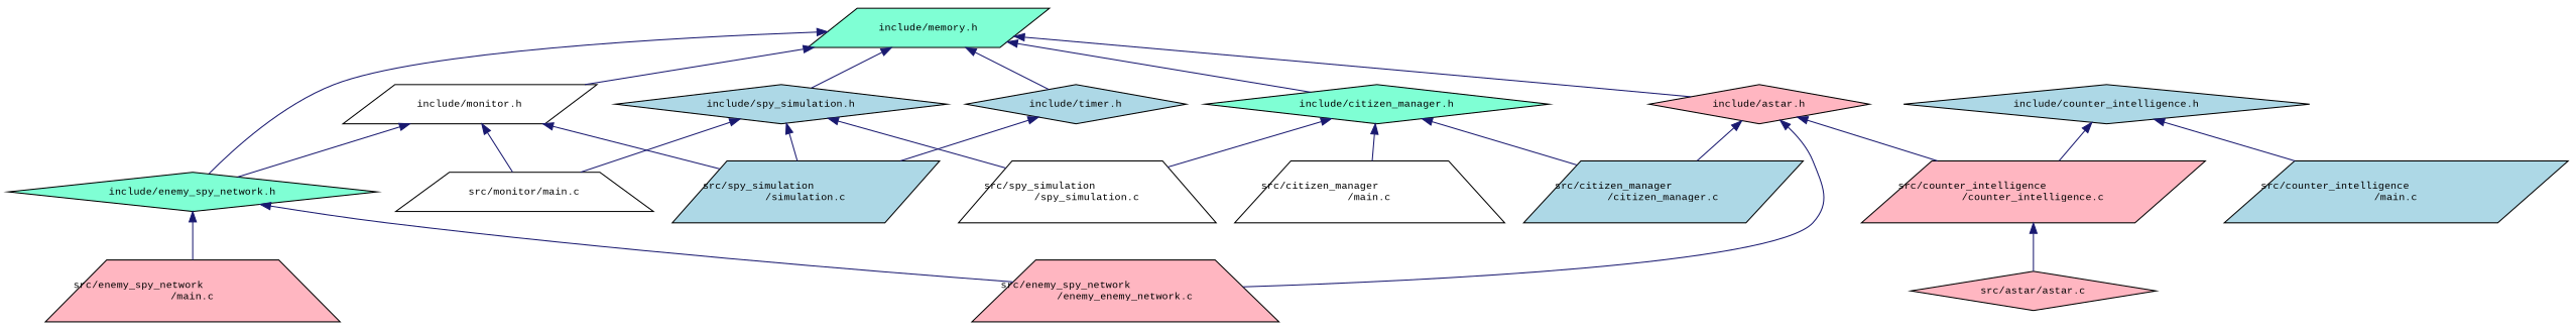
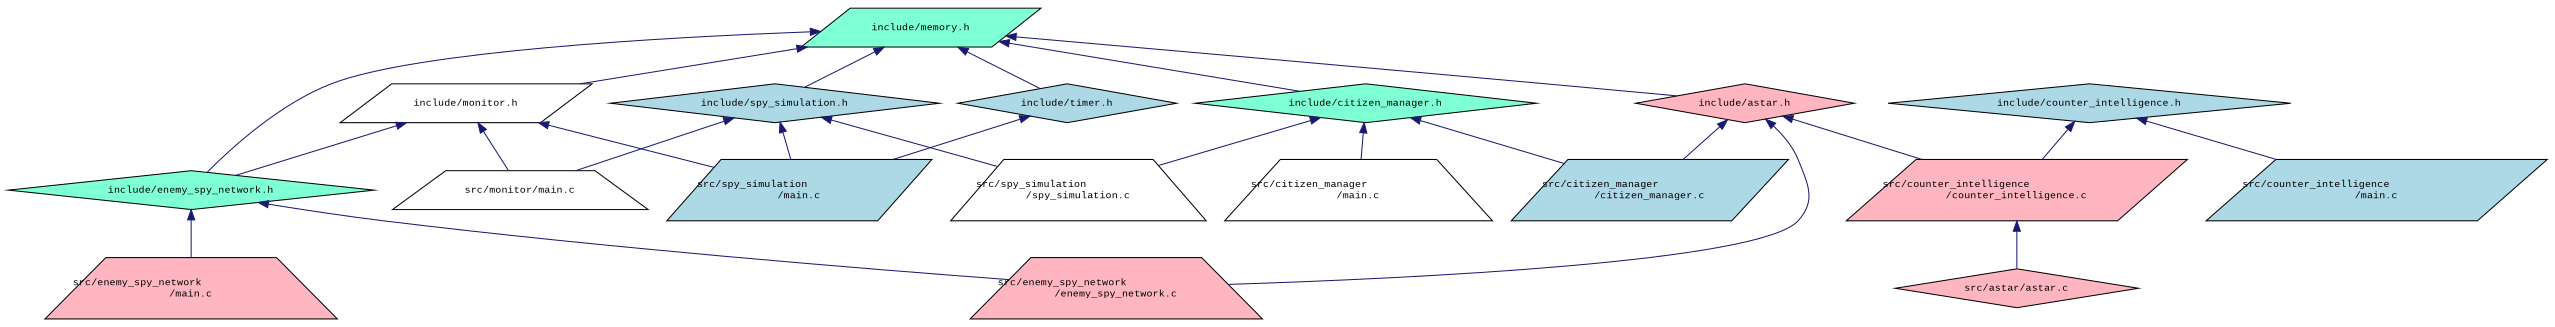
  digraph {
    fontname="Liberation Mono"
    node [color=black fillcolor=lightblue fontname="Liberation Mono" fontsize=10 shape=diamond style=filled]
    edge [color=midnightblue dir=back fontname="Liberation Mono" fontsize=10 labelfontname=Helvetica labelfontsize=10 style=solid]
    n1 [fillcolor=aquamarine fontcolor=black height=0.2 label="include/memory.h" shape=parallelogram width=0.4]
    n2 [fillcolor=lightpink height=0.2 label="include/astar.h" width=0.4]
    n3 [fillcolor=aquamarine height=0.2 label="include/citizen_manager.h" width=0.4]
    n4 [fillcolor=aquamarine height=0.2 label="include/enemy_spy_network.h" width=0.4]
    n5 [fillcolor=white height=0.2 label="include/monitor.h" shape=parallelogram width=0.4]
    n6 [height=0.2 label="include/spy_simulation.h" width=0.4]
    n7 [height=0.2 label="include/timer.h" width=0.4]
    n8 [height=0.2 label="src/citizen_manager\l/citizen_manager.c" shape=parallelogram width=0.4]
    n9 [fillcolor=lightpink height=0.2 label="src/counter_intelligence\l/counter_intelligence.c" shape=parallelogram width=0.4]
-   n10 [fillcolor=lightpink height=0.2 label="src/enemy_spy_network\l/enemy_enemy_network.c" shape=trapezium width=0.4]
+   n10 [fillcolor=lightpink height=0.2 label="src/enemy_spy_network\l/enemy_spy_network.c" shape=trapezium width=0.4]
    n11 [fillcolor=white height=0.2 label="src/citizen_manager\l/main.c" shape=trapezium width=0.4]
    n12 [fillcolor=white height=0.2 label="src/spy_simulation\l/spy_simulation.c" shape=trapezium width=0.4]
    n13 [height=0.2 label="include/counter_intelligence.h" width=0.4]
    n14 [height=0.2 label="src/counter_intelligence\l/main.c" shape=parallelogram width=0.4]
    n15 [fillcolor=lightpink height=0.2 label="src/enemy_spy_network\l/main.c" shape=trapezium width=0.4]
    n16 [fillcolor=white height=0.2 label="src/monitor/main.c" shape=trapezium width=0.4]
-   n17 [height=0.2 label="src/spy_simulation\l/simulation.c" shape=parallelogram width=0.4]
+   n17 [height=0.2 label="src/spy_simulation\l/main.c" shape=parallelogram width=0.4]
    n18 [fillcolor=lightpink height=0.2 label="src/astar/astar.c" width=0.4]
    n1 -> n2
    n1 -> n3
    n1 -> n4
    n1 -> n5
    n1 -> n6
    n1 -> n7
    n2 -> n8
    n2 -> n9
    n2 -> n10
    n3 -> n8
    n3 -> n11
    n3 -> n12
    n4 -> n10
    n4 -> n15
    n5 -> n4
    n5 -> n16
    n5 -> n17
    n6 -> n12
    n6 -> n16
    n6 -> n17
    n7 -> n17
    n9 -> n18
    n13 -> n9
    n13 -> n14
  }
